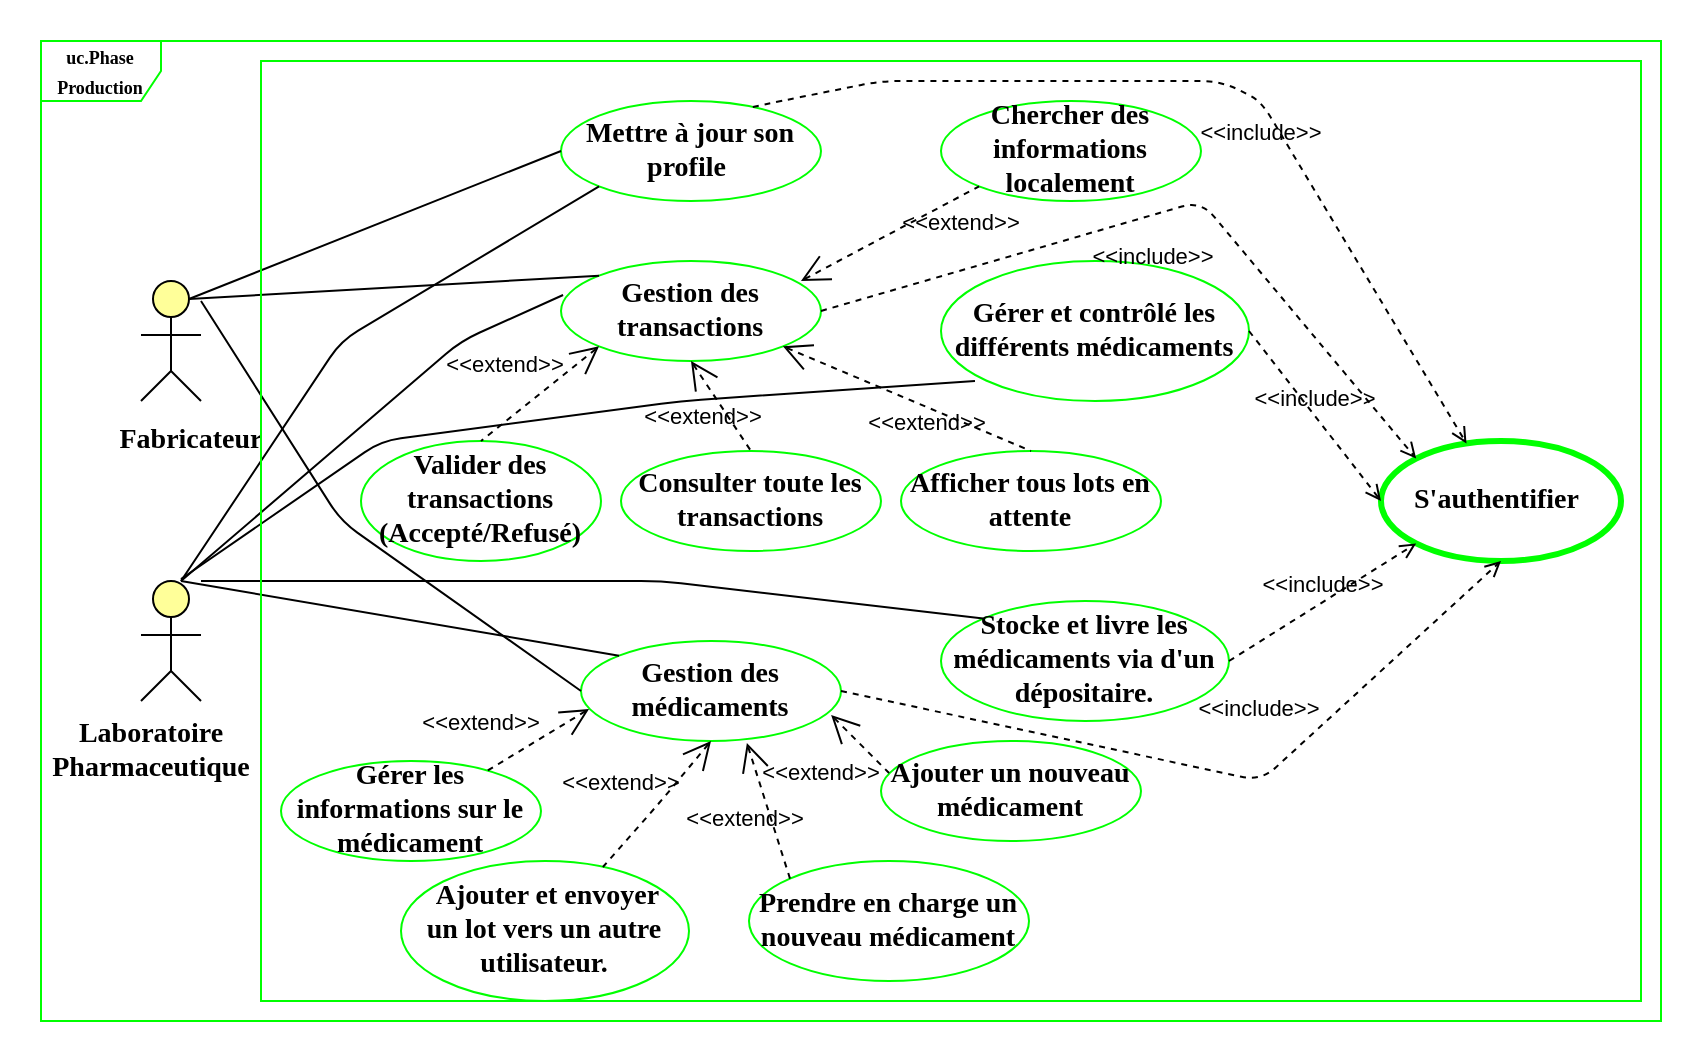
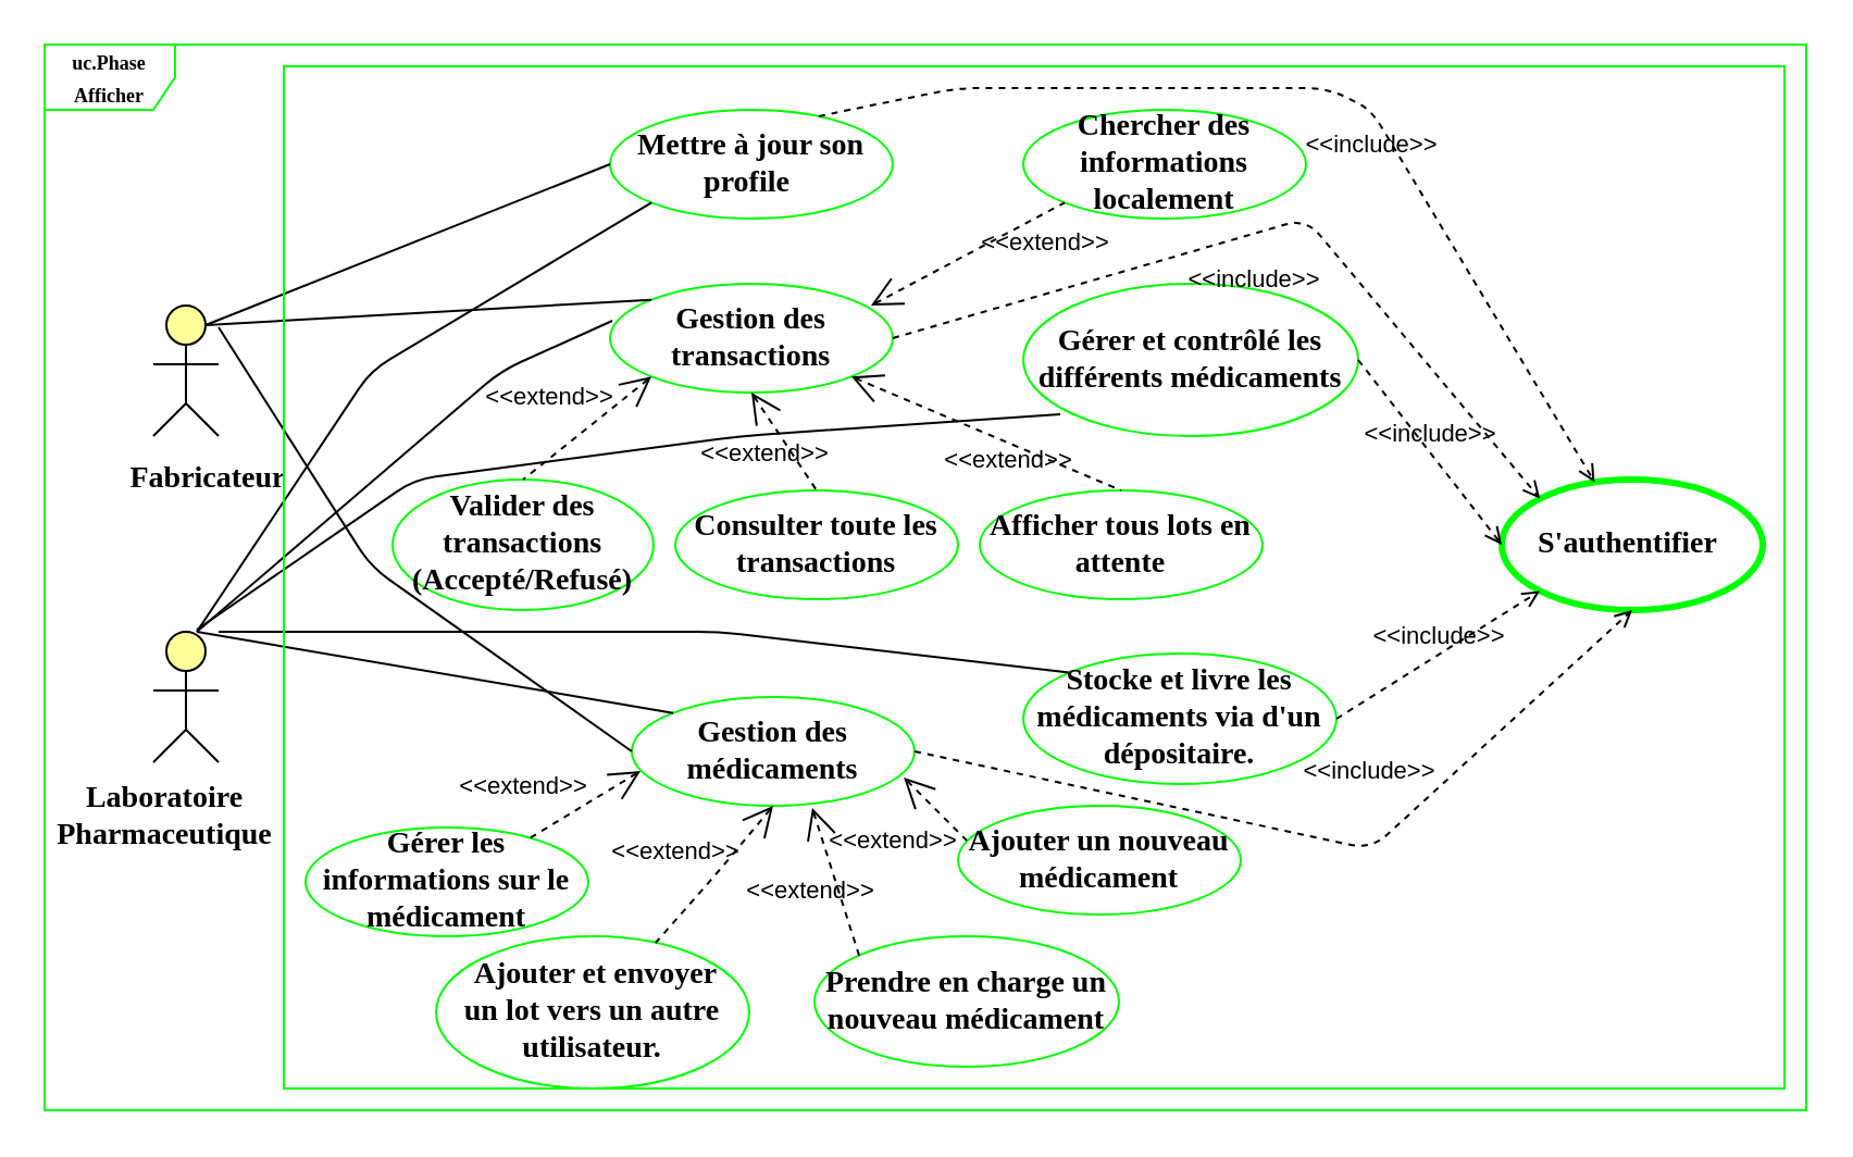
  <mxCell id="0" />
  <mxCell id="1" parent="0" />
  <mxCell id="2" value="&lt;font style=&quot;font-size: 14px&quot; face=&quot;Times New Roman&quot;&gt;S'authentifier&amp;nbsp;&lt;/font&gt;" style="shape=ellipse;html=1;strokeWidth=3;fontStyle=1;whiteSpace=wrap;align=center;perimeter=ellipsePerimeter;fillColor=#FFFFFF;strokeColor=#00FF00;" vertex="1" parent="1"><mxGeometry x="690" y="220" width="120" height="60" as="geometry" /></mxCell>
  <mxCell id="3" value="" style="html=1;outlineConnect=0;whiteSpace=wrap;fillColor=#ffff99;verticalLabelPosition=bottom;verticalAlign=top;align=center;shape=mxgraph.archimate3.actor;" vertex="1" parent="1"><mxGeometry x="70" y="140" width="30" height="60" as="geometry" /></mxCell>
  <mxCell id="4" value="&lt;font style=&quot;font-size: 14px&quot; face=&quot;Times New Roman&quot;&gt;&lt;b&gt;Fabricateur&lt;/b&gt;&lt;/font&gt;" style="text;html=1;align=center;verticalAlign=middle;resizable=0;points=[];autosize=1;" vertex="1" parent="1"><mxGeometry x="50" y="210" width="90" height="20" as="geometry" /></mxCell>
  <mxCell id="5" value="" style="html=1;outlineConnect=0;whiteSpace=wrap;fillColor=#ffff99;verticalLabelPosition=bottom;verticalAlign=top;align=center;shape=mxgraph.archimate3.actor;" vertex="1" parent="1"><mxGeometry x="70" y="290" width="30" height="60" as="geometry" /></mxCell>
  <mxCell id="6" value="&lt;b&gt;&lt;font style=&quot;font-size: 14px&quot; face=&quot;Times New Roman&quot;&gt;Laboratoire &lt;br&gt;Pharmaceutique&lt;/font&gt;&lt;/b&gt;" style="text;html=1;align=center;verticalAlign=middle;resizable=0;points=[];autosize=1;" vertex="1" parent="1"><mxGeometry x="20" y="360" width="110" height="30" as="geometry" /></mxCell>
  <mxCell id="7" value="&lt;font style=&quot;font-size: 14px&quot; face=&quot;Times New Roman&quot;&gt;&lt;b&gt;Chercher des informations localement&lt;/b&gt;&lt;/font&gt;" style="ellipse;whiteSpace=wrap;html=1;strokeColor=#00FF00;" vertex="1" parent="1"><mxGeometry x="470" y="50" width="130" height="50" as="geometry" /></mxCell>
  <mxCell id="8" value="&lt;font style=&quot;font-size: 14px&quot; face=&quot;Times New Roman&quot;&gt;&lt;b&gt;Consulter toute les transactions&lt;/b&gt;&lt;/font&gt;" style="ellipse;whiteSpace=wrap;html=1;strokeColor=#00FF00;" vertex="1" parent="1"><mxGeometry x="310" y="225" width="130" height="50" as="geometry" /></mxCell>
  <mxCell id="9" value="&lt;font style=&quot;font-size: 14px&quot; face=&quot;Times New Roman&quot;&gt;&lt;b&gt;Prendre en charge un nouveau médicament&lt;/b&gt;&lt;/font&gt;" style="ellipse;whiteSpace=wrap;html=1;strokeColor=#00FF00;" vertex="1" parent="1"><mxGeometry x="374" y="430" width="140" height="60" as="geometry" /></mxCell>
  <mxCell id="10" value="&lt;font face=&quot;Times New Roman&quot;&gt;&lt;span style=&quot;font-size: 14px&quot;&gt;&lt;b&gt;Afficher tous lots en attente&lt;/b&gt;&lt;/span&gt;&lt;/font&gt;" style="ellipse;whiteSpace=wrap;html=1;strokeColor=#00FF00;" vertex="1" parent="1"><mxGeometry x="450" y="225" width="130" height="50" as="geometry" /></mxCell>
  <mxCell id="11" value="&lt;font style=&quot;font-size: 14px&quot; face=&quot;Times New Roman&quot;&gt;&lt;b&gt;Gérer les informations sur le médicament&lt;/b&gt;&lt;/font&gt;" style="ellipse;whiteSpace=wrap;html=1;strokeColor=#00FF00;" vertex="1" parent="1"><mxGeometry x="140" y="380" width="130" height="50" as="geometry" /></mxCell>
  <mxCell id="12" value="&lt;font style=&quot;font-size: 14px&quot; face=&quot;Times New Roman&quot;&gt;&lt;b&gt;Mettre à jour son profile&amp;nbsp;&lt;/b&gt;&lt;/font&gt;" style="ellipse;whiteSpace=wrap;html=1;strokeColor=#00FF00;" vertex="1" parent="1"><mxGeometry x="280" y="50" width="130" height="50" as="geometry" /></mxCell>
  <mxCell id="13" value="&lt;font style=&quot;font-size: 14px&quot; face=&quot;Times New Roman&quot;&gt;&lt;b&gt;Valider des transactions&lt;br&gt;(Accepté/Refusé)&lt;/b&gt;&lt;/font&gt;" style="ellipse;whiteSpace=wrap;html=1;strokeColor=#00FF00;" vertex="1" parent="1"><mxGeometry x="180" y="220" width="120" height="60" as="geometry" /></mxCell>
  <mxCell id="14" value="&lt;font face=&quot;Times New Roman&quot;&gt;&lt;span style=&quot;font-size: 14px&quot;&gt;&lt;b&gt;Stocke et livre les médicaments via d'un dépositaire.&lt;/b&gt;&lt;/span&gt;&lt;/font&gt;" style="ellipse;whiteSpace=wrap;html=1;strokeColor=#00FF00;" vertex="1" parent="1"><mxGeometry x="470" y="300" width="144" height="60" as="geometry" /></mxCell>
  <mxCell id="15" value="&lt;font style=&quot;font-size: 14px&quot; face=&quot;Times New Roman&quot;&gt;&lt;b&gt;&amp;nbsp;Ajouter et envoyer &lt;br&gt;un lot vers un autre utilisateur.&lt;/b&gt;&lt;/font&gt;" style="ellipse;whiteSpace=wrap;html=1;strokeColor=#00FF00;" vertex="1" parent="1"><mxGeometry x="200" y="430" width="144" height="70" as="geometry" /></mxCell>
  <mxCell id="16" value="" style="endArrow=none;html=1;exitX=0.8;exitY=0.15;exitDx=0;exitDy=0;exitPerimeter=0;entryX=0;entryY=0.5;entryDx=0;entryDy=0;" edge="1" parent="1" source="3" target="12"><mxGeometry width="50" height="50" relative="1" as="geometry"><mxPoint x="550" y="290" as="sourcePoint" /><mxPoint x="600" y="240" as="targetPoint" /></mxGeometry></mxCell>
  <mxCell id="17" value="" style="endArrow=none;html=1;entryX=0;entryY=1;entryDx=0;entryDy=0;" edge="1" parent="1" target="12"><mxGeometry width="50" height="50" relative="1" as="geometry"><mxPoint x="90" y="290" as="sourcePoint" /><mxPoint x="246" y="346" as="targetPoint" /><Array as="points"><mxPoint x="170" y="170" /></Array></mxGeometry></mxCell>
  <mxCell id="18" value="&amp;lt;&amp;lt;include&amp;gt;&amp;gt;" style="edgeStyle=none;html=1;endArrow=open;verticalAlign=bottom;dashed=1;labelBackgroundColor=none;exitX=0.738;exitY=0.06;exitDx=0;exitDy=0;exitPerimeter=0;" edge="1" parent="1" source="12" target="2"><mxGeometry x="0.221" y="-13" width="160" relative="1" as="geometry"><mxPoint x="760" y="70" as="sourcePoint" /><mxPoint x="901.574" y="11.213" as="targetPoint" /><Array as="points"><mxPoint x="390" y="50" /><mxPoint x="440" y="40" /><mxPoint x="510" y="40" /><mxPoint x="610" y="40" /><mxPoint x="630" y="50" /></Array><mxPoint as="offset" /></mxGeometry></mxCell>
  <mxCell id="19" value="&lt;font face=&quot;Times New Roman&quot;&gt;&lt;span style=&quot;font-size: 14px&quot;&gt;&lt;b&gt;Ajouter un nouveau médicament&lt;/b&gt;&lt;/span&gt;&lt;/font&gt;" style="ellipse;whiteSpace=wrap;html=1;strokeColor=#00FF00;" vertex="1" parent="1"><mxGeometry x="440" y="370" width="130" height="50" as="geometry" /></mxCell>
  <mxCell id="20" value="&lt;font face=&quot;Times New Roman&quot;&gt;&lt;span style=&quot;font-size: 14px&quot;&gt;&lt;b&gt;Gérer et contrôlé les différents médicaments&lt;/b&gt;&lt;/span&gt;&lt;/font&gt;" style="ellipse;whiteSpace=wrap;html=1;strokeColor=#00FF00;" vertex="1" parent="1"><mxGeometry x="470" y="130" width="154" height="70" as="geometry" /></mxCell>
  <mxCell id="21" value="&lt;font face=&quot;Times New Roman&quot;&gt;&lt;span style=&quot;font-size: 14px&quot;&gt;&lt;b&gt;Gestion des médicaments&lt;/b&gt;&lt;/span&gt;&lt;/font&gt;" style="ellipse;whiteSpace=wrap;html=1;strokeColor=#00FF00;" vertex="1" parent="1"><mxGeometry x="290" y="320" width="130" height="50" as="geometry" /></mxCell>
  <mxCell id="22" value="&lt;font face=&quot;Times New Roman&quot;&gt;&lt;span style=&quot;font-size: 14px&quot;&gt;&lt;b&gt;Gestion des transactions&lt;/b&gt;&lt;/span&gt;&lt;/font&gt;" style="ellipse;whiteSpace=wrap;html=1;strokeColor=#00FF00;" vertex="1" parent="1"><mxGeometry x="280" y="130" width="130" height="50" as="geometry" /></mxCell>
  <mxCell id="23" value="&amp;lt;&amp;lt;extend&amp;gt;&amp;gt;" style="edgeStyle=none;html=1;startArrow=open;endArrow=none;startSize=12;verticalAlign=bottom;dashed=1;labelBackgroundColor=none;entryX=0.701;entryY=0.043;entryDx=0;entryDy=0;entryPerimeter=0;exitX=0.5;exitY=1;exitDx=0;exitDy=0;" edge="1" parent="1" source="21" target="15"><mxGeometry x="0.259" y="-15" width="160" relative="1" as="geometry"><mxPoint x="470" y="270" as="sourcePoint" /><mxPoint x="630" y="270" as="targetPoint" /><Array as="points"><mxPoint x="330" y="400" /></Array><mxPoint as="offset" /></mxGeometry></mxCell>
  <mxCell id="24" value="&amp;lt;&amp;lt;extend&amp;gt;&amp;gt;" style="edgeStyle=none;html=1;startArrow=open;endArrow=none;startSize=12;verticalAlign=bottom;dashed=1;labelBackgroundColor=none;entryX=0;entryY=0;entryDx=0;entryDy=0;exitX=0.638;exitY=1.02;exitDx=0;exitDy=0;exitPerimeter=0;" edge="1" parent="1" source="21" target="9"><mxGeometry x="0.259" y="-15" width="160" relative="1" as="geometry"><mxPoint x="365" y="380" as="sourcePoint" /><mxPoint x="310.944" y="443.01" as="targetPoint" /><Array as="points" /><mxPoint as="offset" /></mxGeometry></mxCell>
  <mxCell id="25" value="&amp;lt;&amp;lt;extend&amp;gt;&amp;gt;" style="edgeStyle=none;html=1;startArrow=open;endArrow=none;startSize=12;verticalAlign=bottom;dashed=1;labelBackgroundColor=none;entryX=0.792;entryY=0.1;entryDx=0;entryDy=0;entryPerimeter=0;exitX=0.031;exitY=0.68;exitDx=0;exitDy=0;exitPerimeter=0;" edge="1" parent="1" source="21" target="11"><mxGeometry x="0.824" y="-14" width="160" relative="1" as="geometry"><mxPoint x="230" y="350" as="sourcePoint" /><mxPoint x="175.944" y="413.01" as="targetPoint" /><Array as="points" /><mxPoint x="-1" as="offset" /></mxGeometry></mxCell>
  <mxCell id="26" value="&amp;lt;&amp;lt;extend&amp;gt;&amp;gt;" style="edgeStyle=none;html=1;startArrow=open;endArrow=none;startSize=12;verticalAlign=bottom;dashed=1;labelBackgroundColor=none;entryX=0.031;entryY=0.32;entryDx=0;entryDy=0;entryPerimeter=0;exitX=0.962;exitY=0.74;exitDx=0;exitDy=0;exitPerimeter=0;" edge="1" parent="1" source="21" target="19"><mxGeometry x="0.137" y="-30" width="160" relative="1" as="geometry"><mxPoint x="650" y="440" as="sourcePoint" /><mxPoint x="595.944" y="503.01" as="targetPoint" /><Array as="points" /><mxPoint y="1" as="offset" /></mxGeometry></mxCell>
  <mxCell id="27" value="&amp;lt;&amp;lt;extend&amp;gt;&amp;gt;" style="edgeStyle=none;html=1;startArrow=open;endArrow=none;startSize=12;verticalAlign=bottom;dashed=1;labelBackgroundColor=none;entryX=0.5;entryY=0;entryDx=0;entryDy=0;exitX=1;exitY=1;exitDx=0;exitDy=0;" edge="1" parent="1" source="22" target="10"><mxGeometry x="0.259" y="-15" width="160" relative="1" as="geometry"><mxPoint x="630" y="190" as="sourcePoint" /><mxPoint x="575.944" y="253.01" as="targetPoint" /><Array as="points" /><mxPoint as="offset" /></mxGeometry></mxCell>
  <mxCell id="28" value="&amp;lt;&amp;lt;extend&amp;gt;&amp;gt;" style="edgeStyle=none;html=1;startArrow=open;endArrow=none;startSize=12;verticalAlign=bottom;dashed=1;labelBackgroundColor=none;entryX=0.5;entryY=0;entryDx=0;entryDy=0;exitX=0.5;exitY=1;exitDx=0;exitDy=0;" edge="1" parent="1" source="22" target="8"><mxGeometry x="0.259" y="-15" width="160" relative="1" as="geometry"><mxPoint x="350" y="200" as="sourcePoint" /><mxPoint x="295.944" y="263.01" as="targetPoint" /><Array as="points" /><mxPoint as="offset" /></mxGeometry></mxCell>
  <mxCell id="29" value="&amp;lt;&amp;lt;extend&amp;gt;&amp;gt;" style="edgeStyle=none;html=1;startArrow=open;endArrow=none;startSize=12;verticalAlign=bottom;dashed=1;labelBackgroundColor=none;entryX=0.5;entryY=0;entryDx=0;entryDy=0;exitX=0;exitY=1;exitDx=0;exitDy=0;" edge="1" parent="1" source="22" target="13"><mxGeometry x="0.259" y="-15" width="160" relative="1" as="geometry"><mxPoint x="270" y="170" as="sourcePoint" /><mxPoint x="215.944" y="233.01" as="targetPoint" /><Array as="points" /><mxPoint as="offset" /></mxGeometry></mxCell>
  <mxCell id="30" value="" style="endArrow=none;html=1;entryX=0;entryY=0;entryDx=0;entryDy=0;" edge="1" parent="1" target="21"><mxGeometry width="50" height="50" relative="1" as="geometry"><mxPoint x="90" y="290" as="sourcePoint" /><mxPoint x="356" y="246" as="targetPoint" /></mxGeometry></mxCell>
  <mxCell id="31" value="" style="endArrow=none;html=1;entryX=0.008;entryY=0.34;entryDx=0;entryDy=0;entryPerimeter=0;" edge="1" parent="1" target="22"><mxGeometry width="50" height="50" relative="1" as="geometry"><mxPoint x="90" y="290" as="sourcePoint" /><mxPoint x="260" y="146" as="targetPoint" /><Array as="points"><mxPoint x="230" y="170" /></Array></mxGeometry></mxCell>
  <mxCell id="32" value="" style="endArrow=none;html=1;exitX=0.8;exitY=0.15;exitDx=0;exitDy=0;exitPerimeter=0;entryX=0;entryY=0;entryDx=0;entryDy=0;" edge="1" parent="1" source="3" target="22"><mxGeometry width="50" height="50" relative="1" as="geometry"><mxPoint x="140" y="150" as="sourcePoint" /><mxPoint x="326" y="76" as="targetPoint" /></mxGeometry></mxCell>
  <mxCell id="33" value="" style="endArrow=none;html=1;entryX=0;entryY=0.5;entryDx=0;entryDy=0;" edge="1" parent="1" target="21"><mxGeometry width="50" height="50" relative="1" as="geometry"><mxPoint x="100" y="150" as="sourcePoint" /><mxPoint x="296" y="16" as="targetPoint" /><Array as="points"><mxPoint x="170" y="260" /></Array></mxGeometry></mxCell>
  <mxCell id="34" value="&amp;lt;&amp;lt;extend&amp;gt;&amp;gt;" style="edgeStyle=none;html=1;startArrow=open;endArrow=none;startSize=12;verticalAlign=bottom;dashed=1;labelBackgroundColor=none;entryX=0;entryY=1;entryDx=0;entryDy=0;exitX=0.923;exitY=0.2;exitDx=0;exitDy=0;exitPerimeter=0;" edge="1" parent="1" source="22" target="7"><mxGeometry x="0.587" y="-20" width="160" relative="1" as="geometry"><mxPoint x="450" y="80" as="sourcePoint" /><mxPoint x="574.038" y="132.322" as="targetPoint" /><Array as="points" /><mxPoint as="offset" /></mxGeometry></mxCell>
  <mxCell id="35" value="" style="endArrow=none;html=1;entryX=0;entryY=0;entryDx=0;entryDy=0;" edge="1" parent="1" target="14"><mxGeometry width="50" height="50" relative="1" as="geometry"><mxPoint x="100" y="290" as="sourcePoint" /><mxPoint x="920" y="475" as="targetPoint" /><Array as="points"><mxPoint x="330" y="290" /></Array></mxGeometry></mxCell>
  <mxCell id="36" value="" style="endArrow=none;html=1;" edge="1" parent="1"><mxGeometry width="50" height="50" relative="1" as="geometry"><mxPoint x="90" y="289" as="sourcePoint" /><mxPoint x="487" y="190" as="targetPoint" /><Array as="points"><mxPoint x="190" y="220" /><mxPoint x="340" y="200" /></Array></mxGeometry></mxCell>
  <mxCell id="37" value="&amp;lt;&amp;lt;include&amp;gt;&amp;gt;" style="edgeStyle=none;html=1;endArrow=open;verticalAlign=bottom;dashed=1;labelBackgroundColor=none;entryX=0;entryY=1;entryDx=0;entryDy=0;exitX=1;exitY=0.5;exitDx=0;exitDy=0;" edge="1" parent="1" source="14" target="2"><mxGeometry width="160" relative="1" as="geometry"><mxPoint x="730" y="330" as="sourcePoint" /><mxPoint x="910" y="340" as="targetPoint" /></mxGeometry></mxCell>
  <mxCell id="38" value="&amp;lt;&amp;lt;include&amp;gt;&amp;gt;" style="edgeStyle=none;html=1;endArrow=open;verticalAlign=bottom;dashed=1;labelBackgroundColor=none;entryX=0.5;entryY=1;entryDx=0;entryDy=0;exitX=1;exitY=0.5;exitDx=0;exitDy=0;" edge="1" parent="1" source="21" target="2"><mxGeometry x="0.0" y="22" width="160" relative="1" as="geometry"><mxPoint x="620" y="450" as="sourcePoint" /><mxPoint x="800" y="460" as="targetPoint" /><Array as="points"><mxPoint x="630" y="390" /></Array><mxPoint x="20" as="offset" /></mxGeometry></mxCell>
  <mxCell id="39" value="&amp;lt;&amp;lt;include&amp;gt;&amp;gt;" style="edgeStyle=none;html=1;endArrow=open;verticalAlign=bottom;dashed=1;labelBackgroundColor=none;entryX=0;entryY=0;entryDx=0;entryDy=0;exitX=1;exitY=0.5;exitDx=0;exitDy=0;" edge="1" parent="1" source="22" target="2"><mxGeometry x="-0.105" y="-29" width="160" relative="1" as="geometry"><mxPoint x="690" y="400" as="sourcePoint" /><mxPoint x="870" y="410" as="targetPoint" /><Array as="points"><mxPoint x="600" y="100" /></Array><mxPoint as="offset" /></mxGeometry></mxCell>
  <mxCell id="40" value="&amp;lt;&amp;lt;include&amp;gt;&amp;gt;" style="edgeStyle=none;html=1;endArrow=open;verticalAlign=bottom;dashed=1;labelBackgroundColor=none;exitX=1;exitY=0.5;exitDx=0;exitDy=0;entryX=0;entryY=0.5;entryDx=0;entryDy=0;" edge="1" parent="1" source="20" target="2"><mxGeometry width="160" relative="1" as="geometry"><mxPoint x="820" y="130" as="sourcePoint" /><mxPoint x="830" y="120" as="targetPoint" /></mxGeometry></mxCell>
  <mxCell id="41" value="" style="shape=partialRectangle;whiteSpace=wrap;html=1;top=0;left=0;fillColor=none;strokeColor=#00FF00;" vertex="1" parent="1"><mxGeometry x="130" y="30" width="690" height="470" as="geometry" /></mxCell>
  <mxCell id="42" value="" style="shape=partialRectangle;whiteSpace=wrap;html=1;bottom=0;right=0;fillColor=none;strokeColor=#00FF00;" vertex="1" parent="1"><mxGeometry x="130" y="30" width="690" height="470" as="geometry" /></mxCell>
- <mxCell id="43" value="&lt;font style=&quot;font-size: 9px&quot; face=&quot;Times New Roman&quot;&gt;&lt;b&gt;uc.Phase&lt;br&gt;Production&lt;/b&gt;&lt;/font&gt;" style="shape=umlFrame;whiteSpace=wrap;html=1;strokeColor=#00FF00;fillColor=#FFFFFF;" vertex="1" parent="1"><mxGeometry x="20" y="20" width="810" height="490" as="geometry" /></mxCell>
+ <mxCell id="43" value="&lt;font style=&quot;font-size: 9px&quot; face=&quot;Times New Roman&quot;&gt;&lt;b&gt;uc.Phase&lt;br&gt;Afficher&lt;/b&gt;&lt;/font&gt;" style="shape=umlFrame;whiteSpace=wrap;html=1;strokeColor=#00FF00;fillColor=#FFFFFF;" vertex="1" parent="1"><mxGeometry x="20" y="20" width="810" height="490" as="geometry" /></mxCell>
